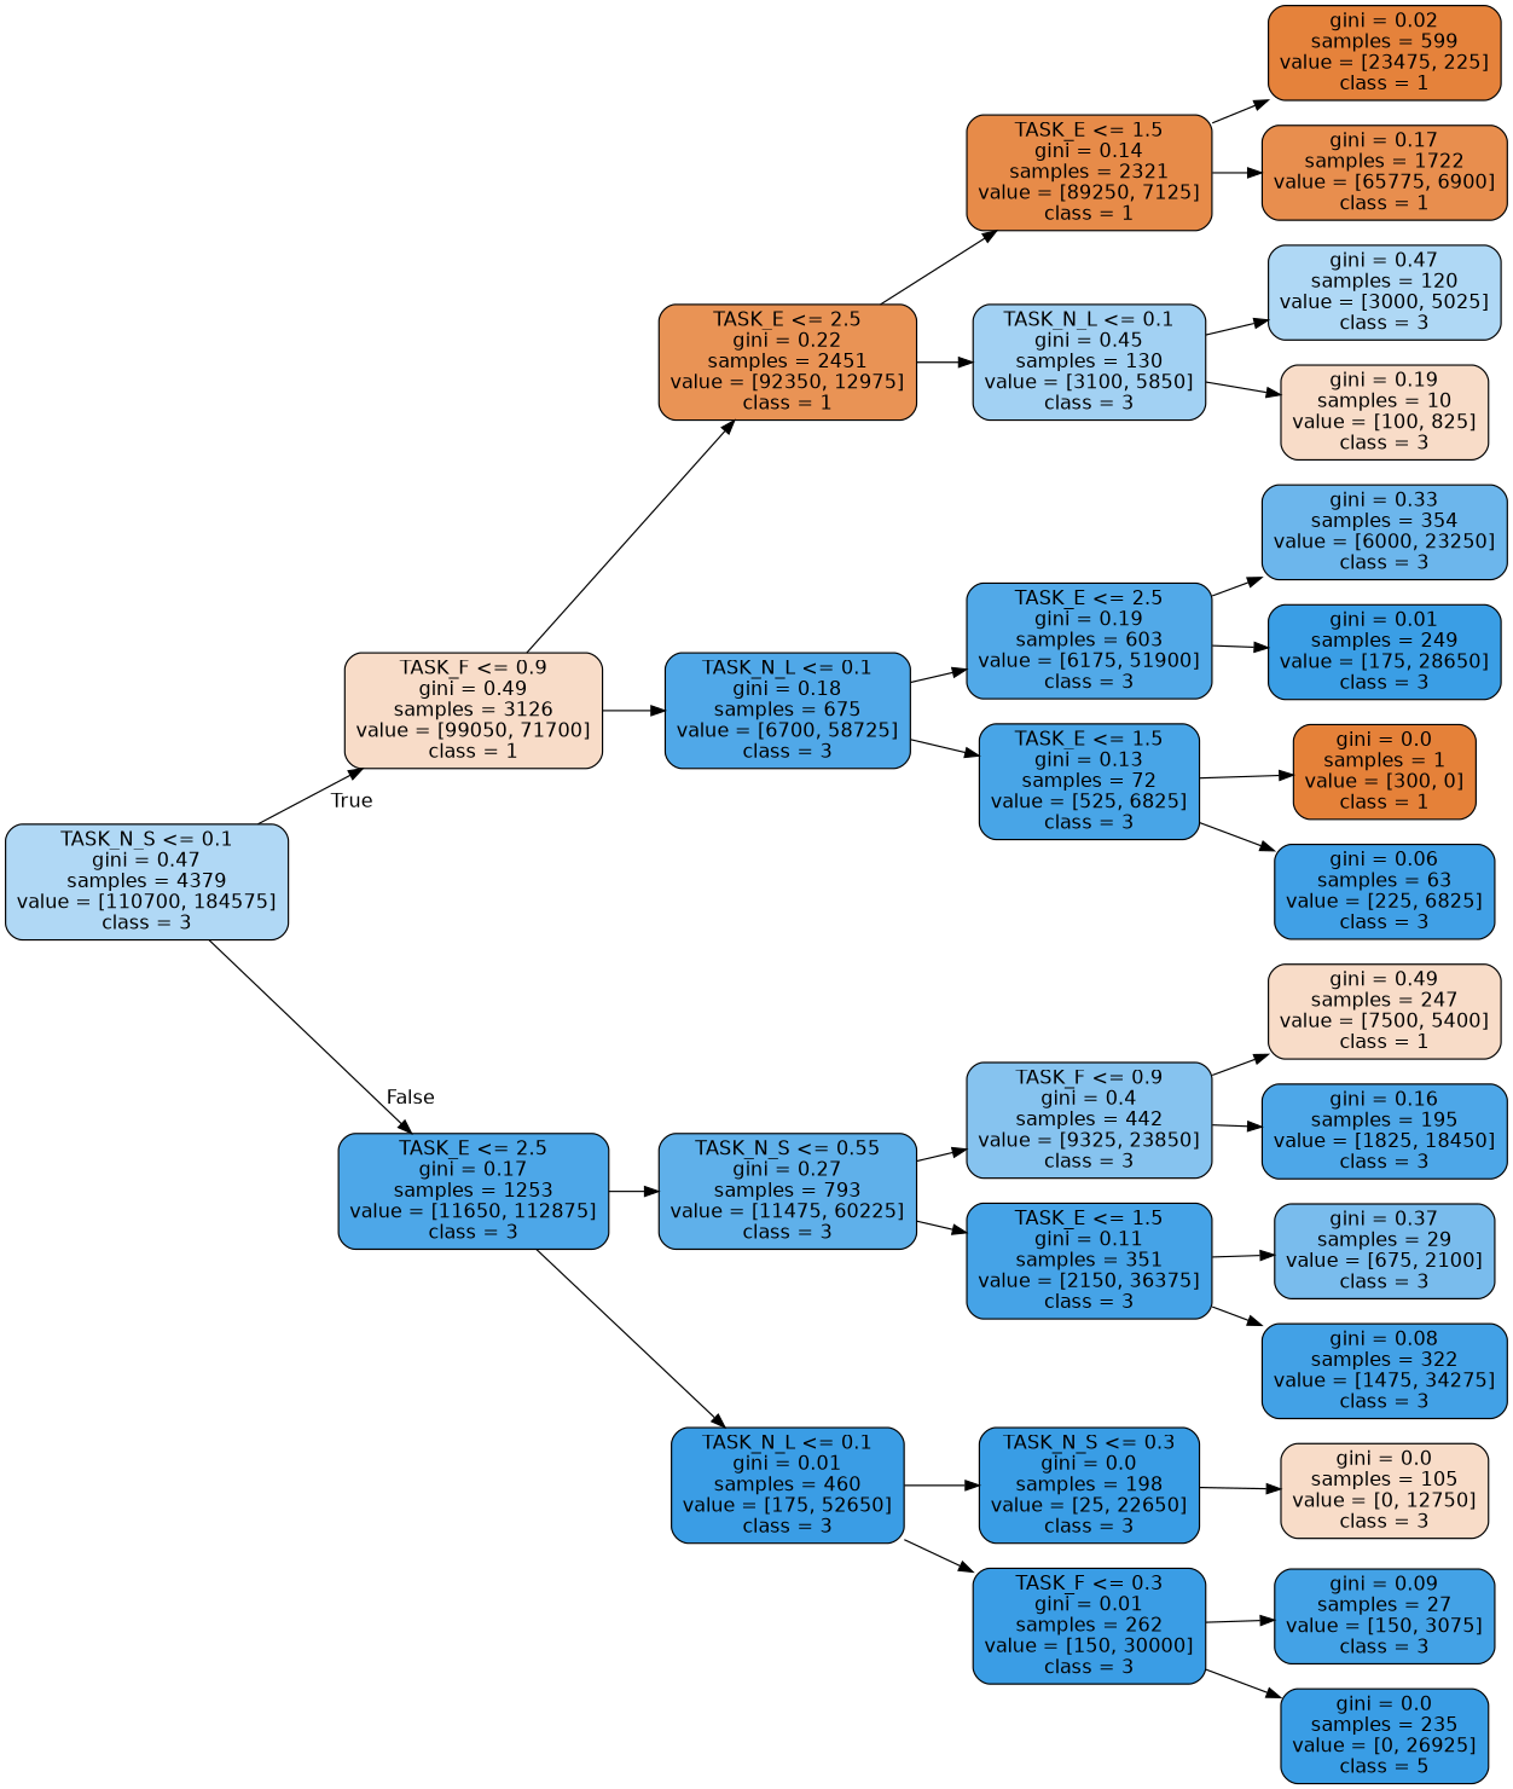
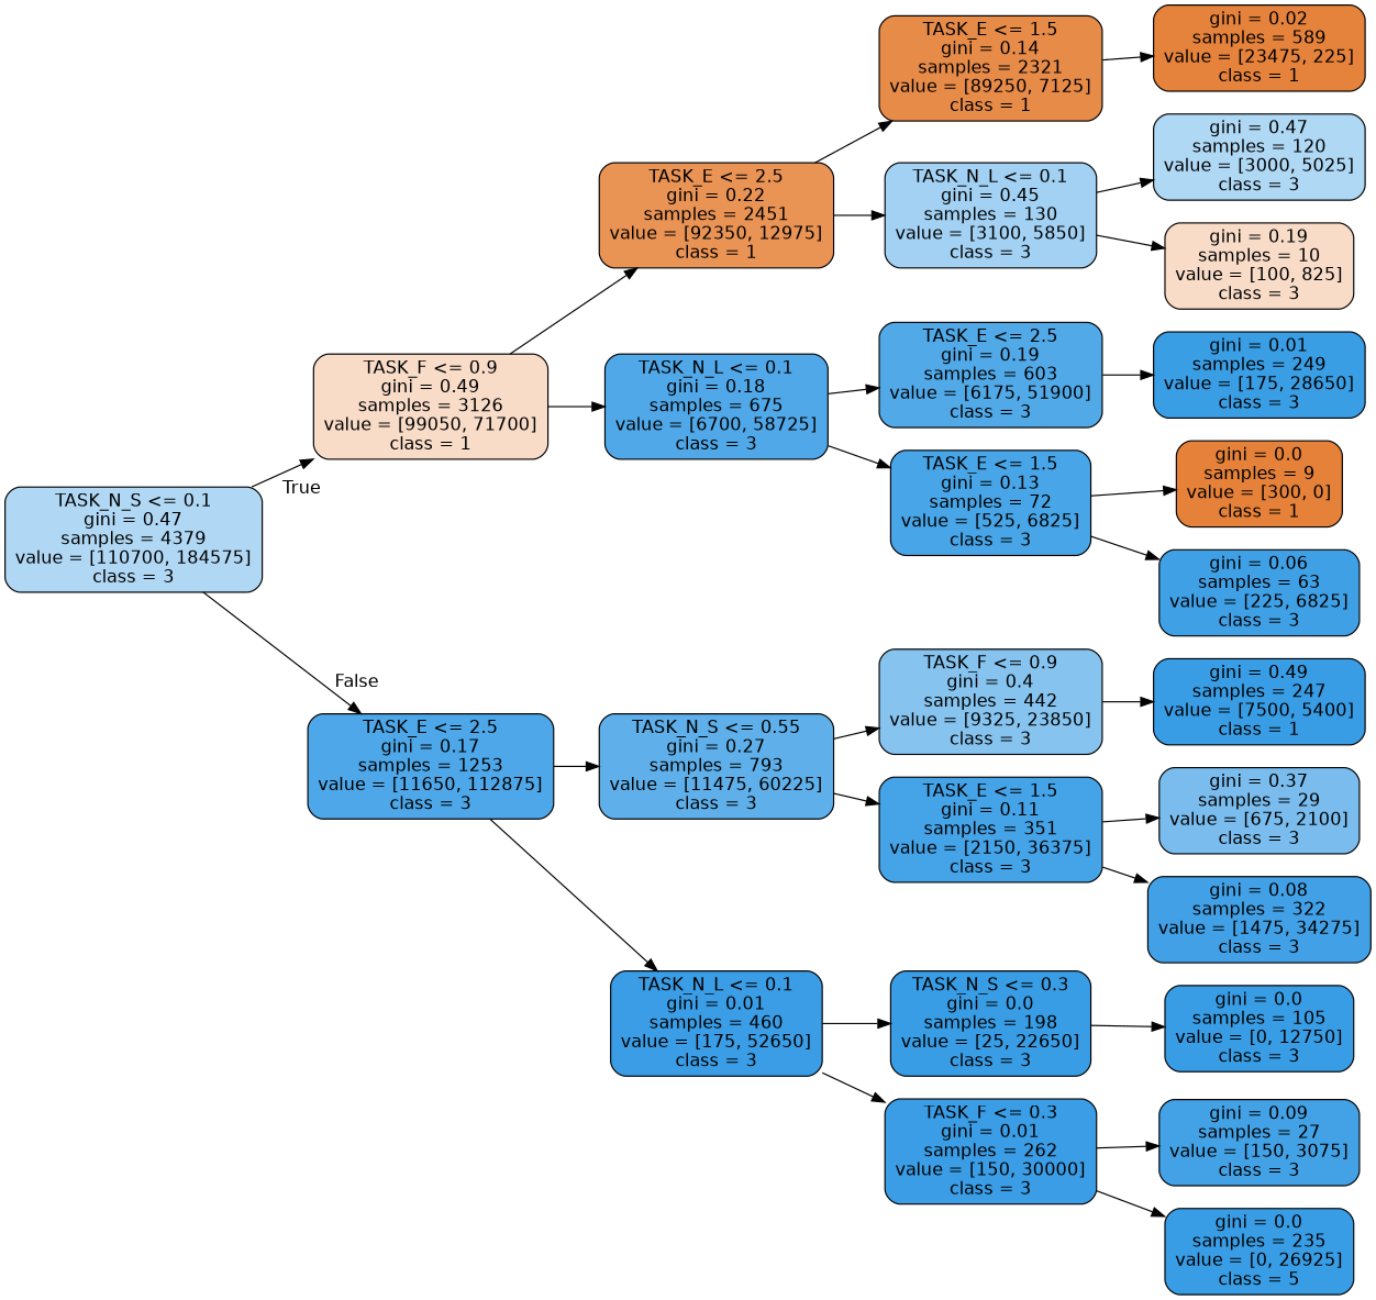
  digraph {
    rankdir=LR
    node [color=black fillcolor="#f8dcc8" fontname=helvetica shape=box style="filled, rounded"]
    edge [fontname=helvetica]
    n1 [fillcolor="#b0d8f5" label="TASK_N_S <= 0.1\ngini = 0.47\nsamples = 4379\nvalue = [110700, 184575]\nclass = 3"]
    n2 [label="TASK_F <= 0.9\ngini = 0.49\nsamples = 3126\nvalue = [99050, 71700]\nclass = 1"]
    n3 [fillcolor="#4da7e8" label="TASK_E <= 2.5\ngini = 0.17\nsamples = 1253\nvalue = [11650, 112875]\nclass = 3"]
    n4 [fillcolor="#e99355" label="TASK_E <= 2.5\ngini = 0.22\nsamples = 2451\nvalue = [92350, 12975]\nclass = 1"]
    n5 [fillcolor="#50a8e8" label="TASK_N_L <= 0.1\ngini = 0.18\nsamples = 675\nvalue = [6700, 58725]\nclass = 3"]
    n6 [fillcolor="#5fb0ea" label="TASK_N_S <= 0.55\ngini = 0.27\nsamples = 793\nvalue = [11475, 60225]\nclass = 3"]
    n7 [fillcolor="#3a9de5" label="TASK_N_L <= 0.1\ngini = 0.01\nsamples = 460\nvalue = [175, 52650]\nclass = 3"]
    n8 [fillcolor="#e78b49" label="TASK_E <= 1.5\ngini = 0.14\nsamples = 2321\nvalue = [89250, 7125]\nclass = 1"]
    n9 [fillcolor="#a2d1f3" label="TASK_N_L <= 0.1\ngini = 0.45\nsamples = 130\nvalue = [3100, 5850]\nclass = 3"]
    n10 [fillcolor="#51a9e8" label="TASK_E <= 2.5\ngini = 0.19\nsamples = 603\nvalue = [6175, 51900]\nclass = 3"]
    n11 [fillcolor="#48a5e7" label="TASK_E <= 1.5\ngini = 0.13\nsamples = 72\nvalue = [525, 6825]\nclass = 3"]
-   n12 [fillcolor="#e5823b" label="gini = 0.02\nsamples = 599\nvalue = [23475, 225]\nclass = 1"]
-   n13 [fillcolor="#e88e4e" label="gini = 0.17\nsamples = 1722\nvalue = [65775, 6900]\nclass = 1"]
+   n12 [fillcolor="#e5823b" label="gini = 0.02\nsamples = 589\nvalue = [23475, 225]\nclass = 1"]
    n14 [fillcolor="#afd8f5" label="gini = 0.47\nsamples = 120\nvalue = [3000, 5025]\nclass = 3"]
    n15 [label="gini = 0.19\nsamples = 10\nvalue = [100, 825]\nclass = 3"]
-   n16 [fillcolor="#6cb6ec" label="gini = 0.33\nsamples = 354\nvalue = [6000, 23250]\nclass = 3"]
    n17 [fillcolor="#3a9ee5" label="gini = 0.01\nsamples = 249\nvalue = [175, 28650]\nclass = 3"]
-   n18 [fillcolor="#e58139" label="gini = 0.0\nsamples = 1\nvalue = [300, 0]\nclass = 1"]
+   n18 [fillcolor="#e58139" label="gini = 0.0\nsamples = 9\nvalue = [300, 0]\nclass = 1"]
    n19 [fillcolor="#40a0e6" label="gini = 0.06\nsamples = 63\nvalue = [225, 6825]\nclass = 3"]
    n20 [fillcolor="#86c3ef" label="TASK_F <= 0.9\ngini = 0.4\nsamples = 442\nvalue = [9325, 23850]\nclass = 3"]
    n21 [fillcolor="#45a3e7" label="TASK_E <= 1.5\ngini = 0.11\nsamples = 351\nvalue = [2150, 36375]\nclass = 3"]
    n22 [fillcolor="#399de5" label="TASK_N_S <= 0.3\ngini = 0.0\nsamples = 198\nvalue = [25, 22650]\nclass = 3"]
    n23 [fillcolor="#3a9de5" label="TASK_F <= 0.3\ngini = 0.01\nsamples = 262\nvalue = [150, 30000]\nclass = 3"]
-   n24 [label="gini = 0.49\nsamples = 247\nvalue = [7500, 5400]\nclass = 1"]
-   n25 [fillcolor="#4da7e8" label="gini = 0.16\nsamples = 195\nvalue = [1825, 18450]\nclass = 3"]
+   n24 [fillcolor="#399de5" label="gini = 0.49\nsamples = 247\nvalue = [7500, 5400]\nclass = 1"]
    n26 [fillcolor="#79bced" label="gini = 0.37\nsamples = 29\nvalue = [675, 2100]\nclass = 3"]
    n27 [fillcolor="#42a1e6" label="gini = 0.08\nsamples = 322\nvalue = [1475, 34275]\nclass = 3"]
-   n28 [label="gini = 0.0\nsamples = 105\nvalue = [0, 12750]\nclass = 3"]
+   n28 [fillcolor="#399de5" label="gini = 0.0\nsamples = 105\nvalue = [0, 12750]\nclass = 3"]
    n29 [fillcolor="#43a2e6" label="gini = 0.09\nsamples = 27\nvalue = [150, 3075]\nclass = 3"]
    n30 [fillcolor="#399de5" label="gini = 0.0\nsamples = 235\nvalue = [0, 26925]\nclass = 5"]
    n1 -> n2 [headlabel=True labelangle=45 labeldistance=2.5]
    n1 -> n3 [headlabel=False labelangle=-45 labeldistance=2.5]
    n2 -> n4
    n2 -> n5
    n3 -> n6
    n3 -> n7
    n4 -> n8
    n4 -> n9
    n5 -> n10
    n5 -> n11
    n6 -> n20
    n6 -> n21
    n7 -> n22
    n7 -> n23
    n8 -> n12
-   n8 -> n13
    n9 -> n14
    n9 -> n15
-   n10 -> n16
    n10 -> n17
    n11 -> n18
    n11 -> n19
    n20 -> n24
-   n20 -> n25
    n21 -> n26
    n21 -> n27
    n22 -> n28
    n23 -> n29
    n23 -> n30
  }
